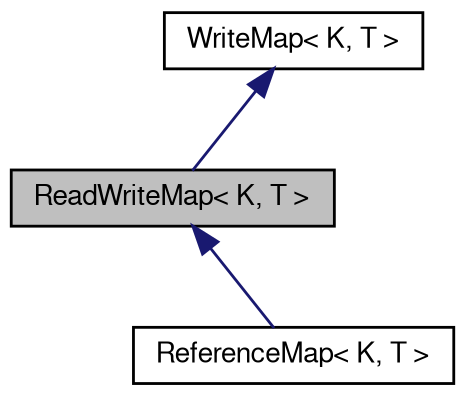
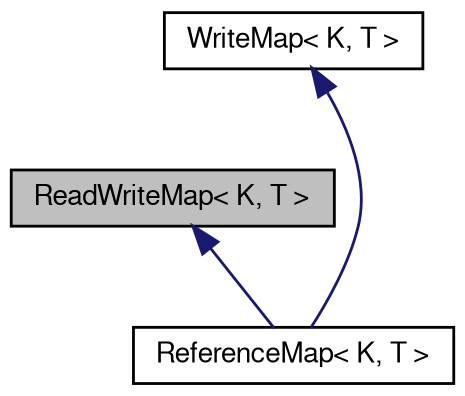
  digraph {
    node [color=black fillcolor=white fontname=FreeSans fontsize=10 shape=record style=filled]
    edge [color=midnightblue dir=back fontname=FreeSans fontsize=10 labelfontname=FreeSans labelfontsize=10 style=solid]
    n1 [fillcolor=grey75 fontcolor=black height=0.2 label="ReadWriteMap\< K, T \>" width=0.4]
    n2 [height=0.2 label="ReferenceMap\< K, T \>" width=0.4]
    n3 [height=0.2 label="WriteMap\< K, T \>" width=0.4]
    n1 -> n2
-   n3 -> n1
+   n3 -> n2
  }
